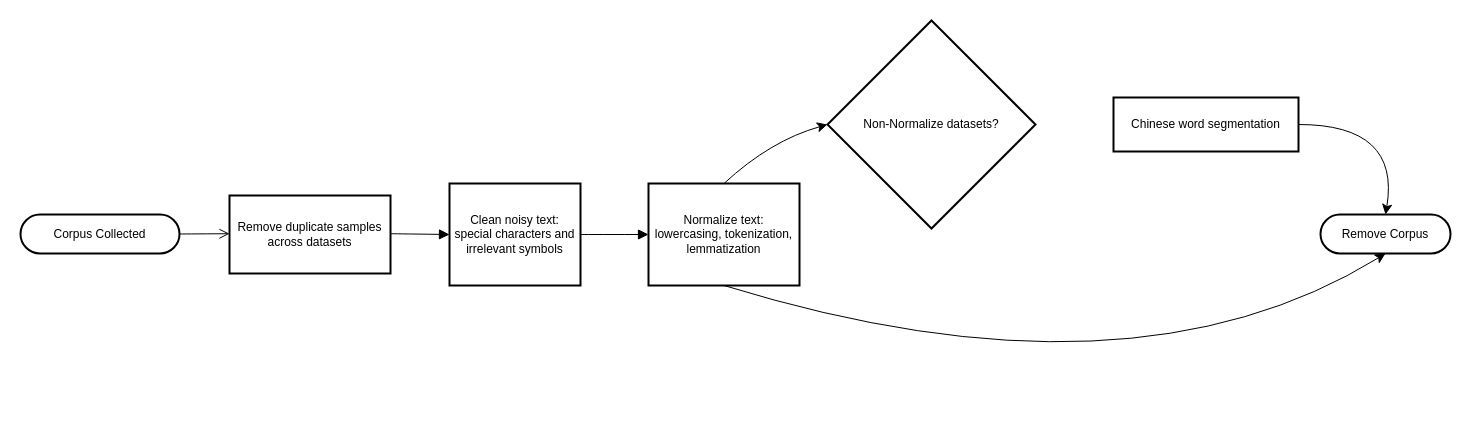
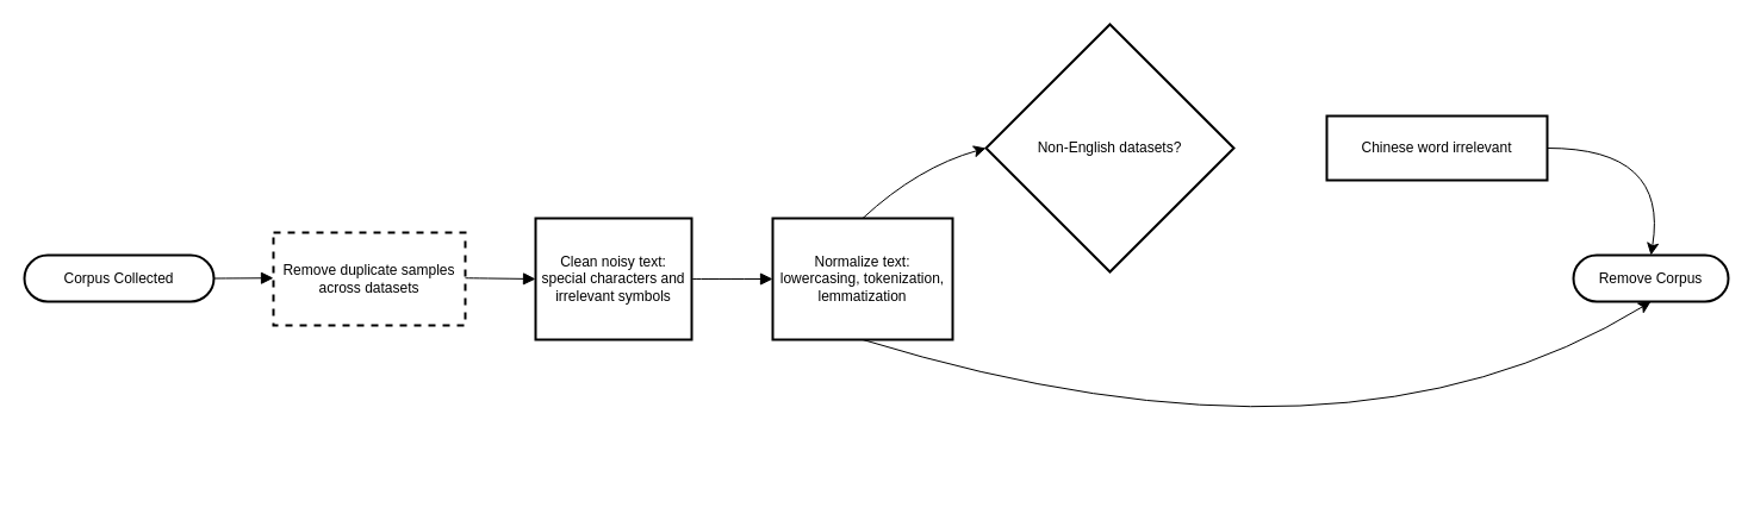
  <mxCell id="0" />
  <mxCell id="1" parent="0" />
  <mxCell id="2" value="Corpus Collected" style="rounded=1;whiteSpace=wrap;arcSize=50;strokeWidth=2;" vertex="1" parent="1"><mxGeometry x="20" y="214" width="159" height="39" as="geometry" /></mxCell>
- <mxCell id="3" value="Remove duplicate samples across datasets" style="whiteSpace=wrap;strokeWidth=2;" vertex="1" parent="1"><mxGeometry x="229" y="195" width="161" height="78" as="geometry" /></mxCell>
+ <mxCell id="3" value="Remove duplicate samples across datasets" style="whiteSpace=wrap;strokeWidth=2;dashed=1;" vertex="1" parent="1"><mxGeometry x="229" y="195" width="161" height="78" as="geometry" /></mxCell>
  <mxCell id="4" value="Clean noisy text: special characters and irrelevant symbols" style="whiteSpace=wrap;strokeWidth=2;" vertex="1" parent="1"><mxGeometry x="449" y="183" width="131" height="102" as="geometry" /></mxCell>
  <mxCell id="5" style="edgeStyle=none;curved=1;rounded=0;orthogonalLoop=1;jettySize=auto;html=1;exitX=0.5;exitY=0;exitDx=0;exitDy=0;entryX=0;entryY=0.5;entryDx=0;entryDy=0;fontSize=12;startSize=8;endSize=8;" edge="1" parent="1" source="7" target="8"><mxGeometry relative="1" as="geometry"><Array as="points"><mxPoint x="770" y="140" /></Array></mxGeometry></mxCell>
  <mxCell id="6" style="edgeStyle=none;curved=1;rounded=0;orthogonalLoop=1;jettySize=auto;html=1;exitX=0.5;exitY=1;exitDx=0;exitDy=0;entryX=0.5;entryY=1;entryDx=0;entryDy=0;fontSize=12;startSize=8;endSize=8;" edge="1" parent="1" source="7" target="11"><mxGeometry relative="1" as="geometry"><Array as="points"><mxPoint x="1130" y="410" /></Array></mxGeometry></mxCell>
  <mxCell id="7" value="Normalize text: lowercasing, tokenization, lemmatization" style="whiteSpace=wrap;strokeWidth=2;" vertex="1" parent="1"><mxGeometry x="648" y="183" width="151" height="102" as="geometry" /></mxCell>
- <mxCell id="8" value="Non-Normalize datasets?" style="rhombus;strokeWidth=2;whiteSpace=wrap;" vertex="1" parent="1"><mxGeometry x="827" y="20" width="208" height="208" as="geometry" /></mxCell>
+ <mxCell id="8" value="Non-English datasets?" style="rhombus;strokeWidth=2;whiteSpace=wrap;" vertex="1" parent="1"><mxGeometry x="827" y="20" width="208" height="208" as="geometry" /></mxCell>
  <mxCell id="9" style="edgeStyle=none;curved=1;rounded=0;orthogonalLoop=1;jettySize=auto;html=1;exitX=1;exitY=0.5;exitDx=0;exitDy=0;entryX=0.5;entryY=0;entryDx=0;entryDy=0;fontSize=12;startSize=8;endSize=8;" edge="1" parent="1" source="10" target="11"><mxGeometry relative="1" as="geometry"><Array as="points"><mxPoint x="1400" y="124" /></Array></mxGeometry></mxCell>
- <mxCell id="10" value="Chinese word segmentation" style="whiteSpace=wrap;strokeWidth=2;" vertex="1" parent="1"><mxGeometry x="1113" y="97" width="185" height="54" as="geometry" /></mxCell>
+ <mxCell id="10" value="Chinese word irrelevant" style="whiteSpace=wrap;strokeWidth=2;" vertex="1" parent="1"><mxGeometry x="1113" y="97" width="185" height="54" as="geometry" /></mxCell>
  <mxCell id="11" value="Remove Corpus" style="rounded=1;whiteSpace=wrap;arcSize=50;strokeWidth=2;" vertex="1" parent="1"><mxGeometry x="1320" y="214" width="130" height="39" as="geometry" /></mxCell>
- <mxCell id="12" value="" style="curved=1;startArrow=none;endArrow=open;exitX=1;exitY=0.5;entryX=0;entryY=0.49;rounded=0;fontSize=12;startSize=8;endSize=8;" edge="1" parent="1" source="2" target="3"><mxGeometry relative="1" as="geometry"><Array as="points" /></mxGeometry></mxCell>
+ <mxCell id="12" value="" style="curved=1;startArrow=none;endArrow=block;exitX=1;exitY=0.5;entryX=0;entryY=0.49;rounded=0;fontSize=12;startSize=8;endSize=8;" edge="1" parent="1" source="2" target="3"><mxGeometry relative="1" as="geometry"><Array as="points" /></mxGeometry></mxCell>
  <mxCell id="13" value="" style="curved=1;startArrow=none;endArrow=block;exitX=1;exitY=0.49;entryX=0;entryY=0.5;rounded=0;fontSize=12;startSize=8;endSize=8;" edge="1" parent="1" source="3" target="4"><mxGeometry relative="1" as="geometry"><Array as="points" /></mxGeometry></mxCell>
  <mxCell id="14" value="" style="curved=1;startArrow=none;endArrow=block;exitX=1;exitY=0.5;entryX=0;entryY=0.5;rounded=0;fontSize=12;startSize=8;endSize=8;" edge="1" parent="1" source="4" target="7"><mxGeometry relative="1" as="geometry"><Array as="points" /></mxGeometry></mxCell>
